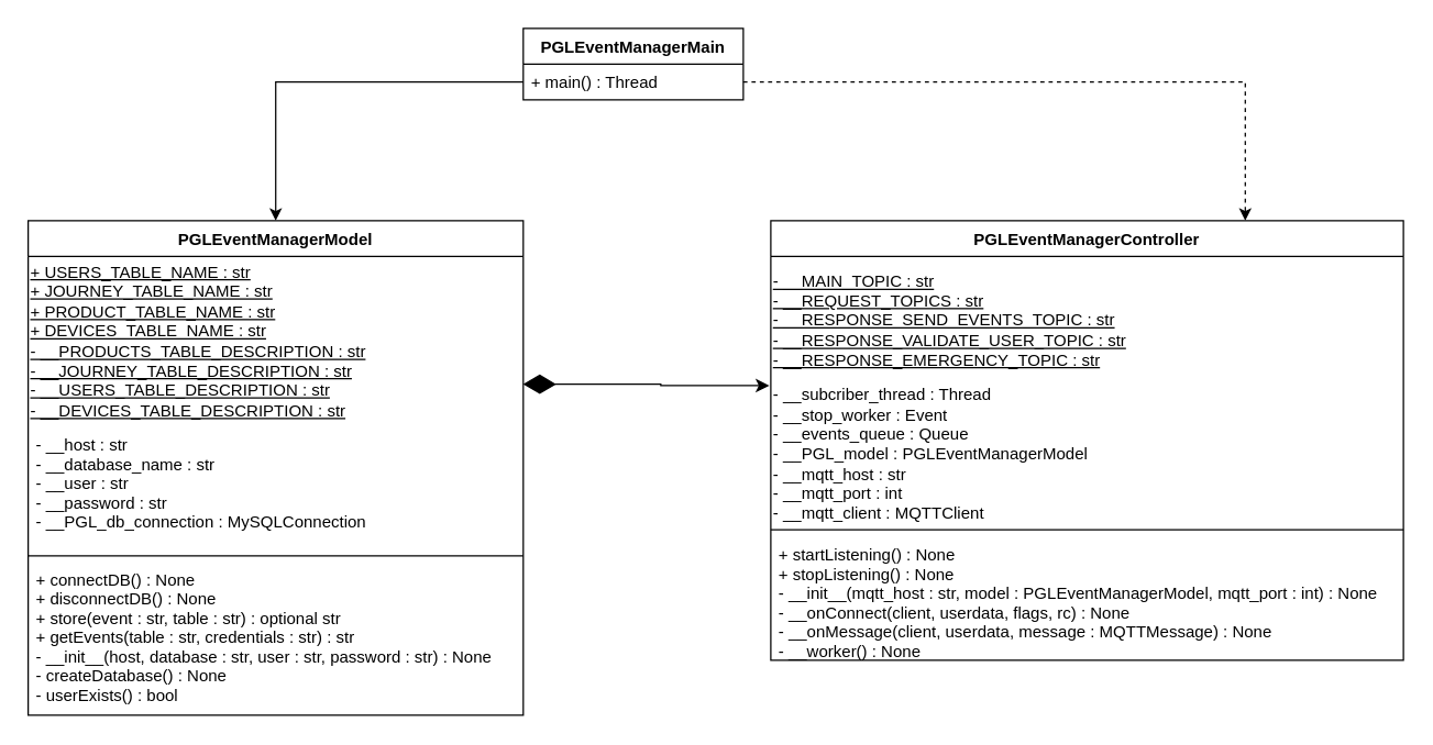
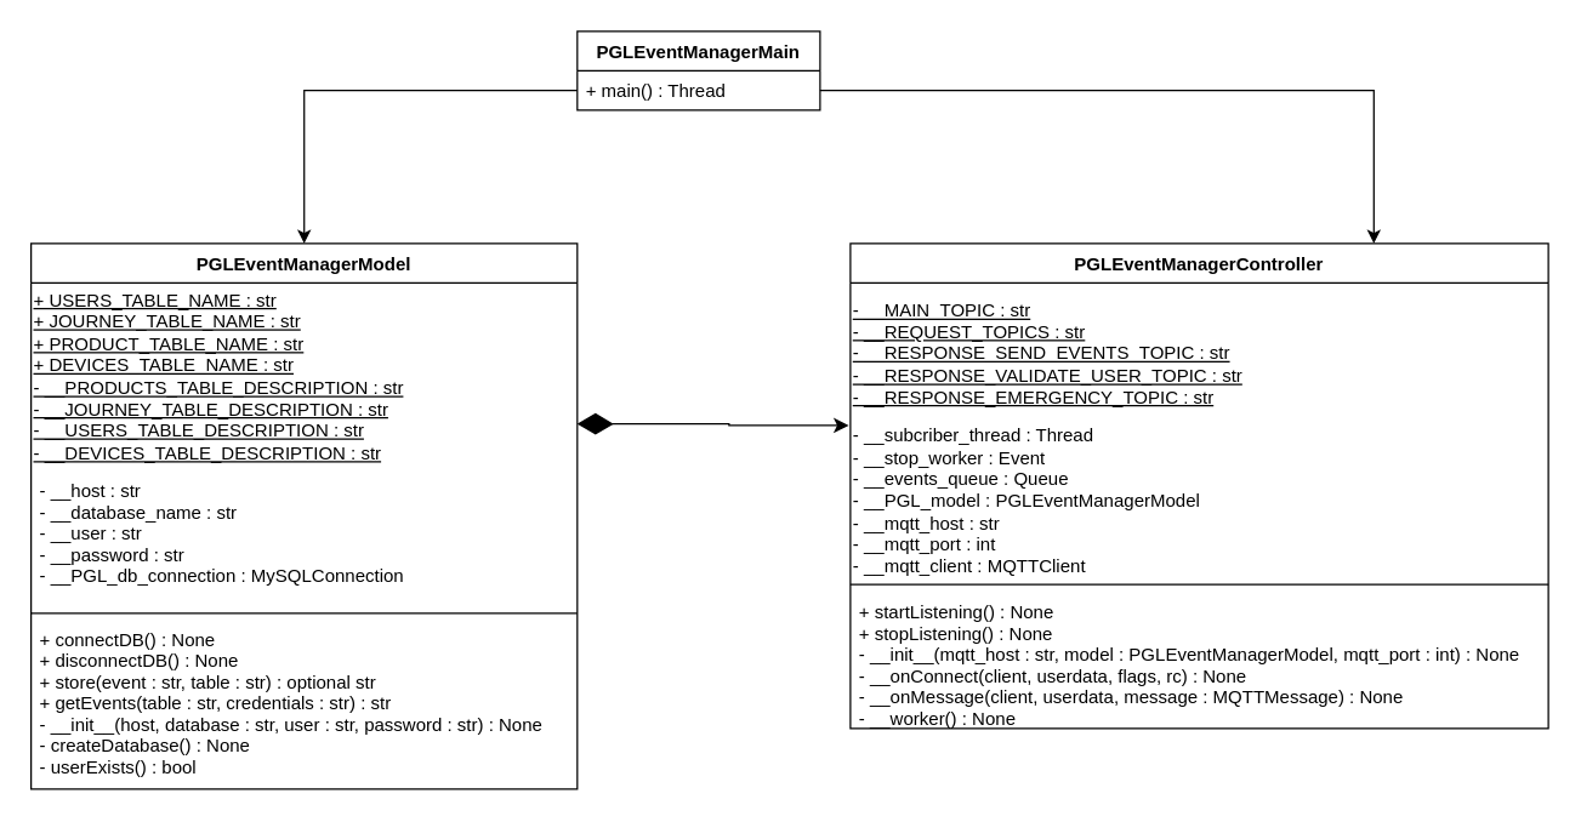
  <mxCell id="0" />
  <mxCell id="1" parent="0" />
  <mxCell id="2" value="PGLEventManagerMain" style="swimlane;fontStyle=1;align=center;verticalAlign=top;childLayout=stackLayout;horizontal=1;startSize=26;horizontalStack=0;resizeParent=1;resizeParentMax=0;resizeLast=0;collapsible=1;marginBottom=0;" parent="1" vertex="1"><mxGeometry x="380" y="20" width="160" height="52" as="geometry" /></mxCell>
  <mxCell id="3" value="+ main() : Thread" style="text;strokeColor=none;fillColor=none;align=left;verticalAlign=top;spacingLeft=4;spacingRight=4;overflow=hidden;rotatable=0;points=[[0,0.5],[1,0.5]];portConstraint=eastwest;" parent="2" vertex="1"><mxGeometry y="26" width="160" height="26" as="geometry" /></mxCell>
  <mxCell id="4" value="PGLEventManagerModel" style="swimlane;fontStyle=1;align=center;verticalAlign=top;childLayout=stackLayout;horizontal=1;startSize=26;horizontalStack=0;resizeParent=1;resizeParentMax=0;resizeLast=0;collapsible=1;marginBottom=0;" parent="1" vertex="1"><mxGeometry x="20" y="160" width="360" height="360" as="geometry" /></mxCell>
  <mxCell id="5" value="&lt;u&gt;+ USERS_TABLE_NAME : str&lt;br style=&quot;border-color: var(--border-color); padding: 0px; margin: 0px;&quot;&gt;&lt;span style=&quot;&quot;&gt;+ JOURNEY_TABLE_NAME : str&lt;/span&gt;&lt;br style=&quot;border-color: var(--border-color); padding: 0px; margin: 0px;&quot;&gt;&lt;span style=&quot;&quot;&gt;+ PRODUCT_TABLE_NAME : str&lt;br&gt;&lt;/span&gt;+ DEVICES_TABLE_NAME : str&lt;br style=&quot;border-color: var(--border-color); padding: 0px; margin: 0px;&quot;&gt;&lt;span style=&quot;&quot;&gt;-&amp;nbsp;__PRODUCTS_TABLE_DESCRIPTION : str&lt;/span&gt;&lt;br style=&quot;border-color: var(--border-color); padding: 0px; margin: 0px;&quot;&gt;&lt;span style=&quot;&quot;&gt;-&amp;nbsp;__JOURNEY_TABLE_DESCRIPTION : str&lt;/span&gt;&lt;br style=&quot;border-color: var(--border-color); padding: 0px; margin: 0px;&quot;&gt;&lt;/u&gt;&lt;div style=&quot;&quot;&gt;&lt;span style=&quot;background-color: initial;&quot;&gt;&lt;u&gt;-&amp;nbsp;__USERS_TABLE_DESCRIPTION : str&lt;/u&gt;&lt;/span&gt;&lt;/div&gt;&lt;div style=&quot;&quot;&gt;&lt;span style=&quot;background-color: initial;&quot;&gt;&lt;u&gt;- __DEVICES_TABLE_DESCRIPTION : str&lt;/u&gt;&lt;/span&gt;&lt;/div&gt;" style="html=1;align=left;strokeColor=none;fillColor=none;" parent="4" vertex="1"><mxGeometry y="26" width="360" height="124" as="geometry" /></mxCell>
  <mxCell id="6" value="- __host : str&#10;- __database_name : str&#10;- __user : str&#10;- __password : str&#10;- __PGL_db_connection : MySQLConnection" style="text;strokeColor=none;fillColor=none;align=left;verticalAlign=top;spacingLeft=4;spacingRight=4;overflow=hidden;rotatable=0;points=[[0,0.5],[1,0.5]];portConstraint=eastwest;" parent="4" vertex="1"><mxGeometry y="150" width="360" height="90" as="geometry" /></mxCell>
  <mxCell id="7" value="" style="line;strokeWidth=1;fillColor=none;align=left;verticalAlign=middle;spacingTop=-1;spacingLeft=3;spacingRight=3;rotatable=0;labelPosition=right;points=[];portConstraint=eastwest;strokeColor=inherit;" parent="4" vertex="1"><mxGeometry y="240" width="360" height="8" as="geometry" /></mxCell>
  <mxCell id="8" value="+ connectDB() : None&#10;+ disconnectDB() : None&#10;+ store(event : str, table : str) : optional str&#10;+ getEvents(table : str, credentials : str) : str&#10;- __init__(host, database : str, user : str, password : str) : None&#10;- createDatabase() : None&#10;- userExists() : bool&#10;&#10;" style="text;strokeColor=none;fillColor=none;align=left;verticalAlign=top;spacingLeft=4;spacingRight=4;overflow=hidden;rotatable=0;points=[[0,0.5],[1,0.5]];portConstraint=eastwest;" parent="4" vertex="1"><mxGeometry y="248" width="360" height="112" as="geometry" /></mxCell>
  <mxCell id="9" value="PGLEventManagerController" style="swimlane;fontStyle=1;align=center;verticalAlign=top;childLayout=stackLayout;horizontal=1;startSize=26;horizontalStack=0;resizeParent=1;resizeParentMax=0;resizeLast=0;collapsible=1;marginBottom=0;" parent="1" vertex="1"><mxGeometry x="560" y="160" width="460" height="320" as="geometry" /></mxCell>
  <mxCell id="10" value="&lt;div&gt;- __MAIN_TOPIC : str&lt;/div&gt;&lt;div&gt;- __REQUEST_TOPICS : str&lt;/div&gt;&lt;div&gt;&lt;div&gt;- __RESPONSE_SEND_EVENTS_TOPIC : str&lt;/div&gt;&lt;div&gt;- __RESPONSE_VALIDATE_USER_TOPIC : str&lt;/div&gt;&lt;div&gt;- __RESPONSE_EMERGENCY_TOPIC : str&lt;/div&gt;&lt;/div&gt;" style="html=1;strokeColor=none;fillColor=none;align=left;fontStyle=4" parent="9" vertex="1"><mxGeometry y="26" width="460" height="94" as="geometry" /></mxCell>
  <mxCell id="11" value="- __subcriber_thread : Thread&lt;br&gt;- __stop_worker : Event&lt;br&gt;- __events_queue : Queue&lt;br&gt;- __PGL_model : PGLEventManagerModel&lt;br&gt;- __mqtt_host : str&lt;br&gt;- __mqtt_port : int&lt;br&gt;- __mqtt_client : MQTTClient" style="html=1;strokeColor=none;fillColor=none;align=left;" parent="9" vertex="1"><mxGeometry y="120" width="460" height="100" as="geometry" /></mxCell>
  <mxCell id="12" value="" style="line;strokeWidth=1;fillColor=none;align=left;verticalAlign=middle;spacingTop=-1;spacingLeft=3;spacingRight=3;rotatable=0;labelPosition=right;points=[];portConstraint=eastwest;strokeColor=inherit;" parent="9" vertex="1"><mxGeometry y="220" width="460" as="geometry" /></mxCell>
  <mxCell id="13" value="" style="line;strokeWidth=1;html=1;perimeter=backbonePerimeter;points=[];outlineConnect=0;strokeColor=default;fillColor=none;" parent="9" vertex="1"><mxGeometry y="220" width="460" height="10" as="geometry" /></mxCell>
  <mxCell id="14" value="+ startListening() : None&#10;+ stopListening() : None&#10;- __init__(mqtt_host : str, model : PGLEventManagerModel, mqtt_port : int) : None&#10;- __onConnect(client, userdata, flags, rc) : None&#10;- __onMessage(client, userdata, message : MQTTMessage) : None&#10;- __worker() : None&#10;" style="text;strokeColor=none;fillColor=none;align=left;verticalAlign=top;spacingLeft=4;spacingRight=4;overflow=hidden;rotatable=0;points=[[0,0.5],[1,0.5]];portConstraint=eastwest;" parent="9" vertex="1"><mxGeometry y="230" width="460" height="90" as="geometry" /></mxCell>
  <mxCell id="15" style="edgeStyle=orthogonalEdgeStyle;rounded=0;orthogonalLoop=1;jettySize=auto;html=1;exitX=0;exitY=0.5;exitDx=0;exitDy=0;" parent="1" source="3" target="4" edge="1"><mxGeometry relative="1" as="geometry" /></mxCell>
- <mxCell id="16" style="edgeStyle=orthogonalEdgeStyle;rounded=0;orthogonalLoop=1;jettySize=auto;html=1;exitX=1;exitY=0.5;exitDx=0;exitDy=0;entryX=0.75;entryY=0;entryDx=0;entryDy=0;dashed=1;" parent="1" source="3" target="9" edge="1"><mxGeometry relative="1" as="geometry" /></mxCell>
+ <mxCell id="16" style="edgeStyle=orthogonalEdgeStyle;rounded=0;orthogonalLoop=1;jettySize=auto;html=1;exitX=1;exitY=0.5;exitDx=0;exitDy=0;entryX=0.75;entryY=0;entryDx=0;entryDy=0;" parent="1" source="3" target="9" edge="1"><mxGeometry relative="1" as="geometry" /></mxCell>
  <mxCell id="17" style="edgeStyle=orthogonalEdgeStyle;rounded=0;orthogonalLoop=1;jettySize=auto;html=1;exitX=1;exitY=0.75;exitDx=0;exitDy=0;strokeWidth=1;startArrow=diamondThin;startFill=1;startSize=21;endSize=7;" parent="1" source="5" edge="1"><mxGeometry relative="1" as="geometry"><mxPoint x="559" y="280" as="targetPoint" /><Array as="points"><mxPoint x="480" y="279" /><mxPoint x="559" y="280" /></Array></mxGeometry></mxCell>
